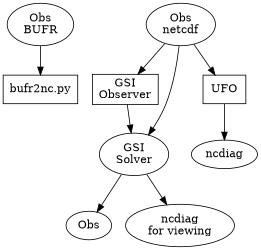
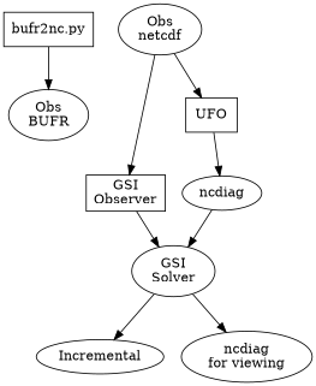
  digraph {
    node [shape=ellipse]
    n1 [label="Obs\nBUFR"]
    n2 [label="bufr2nc.py" shape=box]
    n3 [label="Obs\nnetcdf"]
    n4 [label="GSI\nObserver" shape=box]
    n5 [label=UFO shape=box]
    n6 [label="GSI\nSolver"]
    n7 [label=ncdiag]
-   n8 [label=Obs]
+   n8 [label=Incremental]
    n9 [label="ncdiag\nfor viewing"]
-   n1 -> n2
+   n2 -> n1
    n3 -> n4
    n3 -> n5
    n4 -> n6
    n5 -> n7
    n6 -> n8
    n6 -> n9
-   n3 -> n6
+   n7 -> n6
  }
